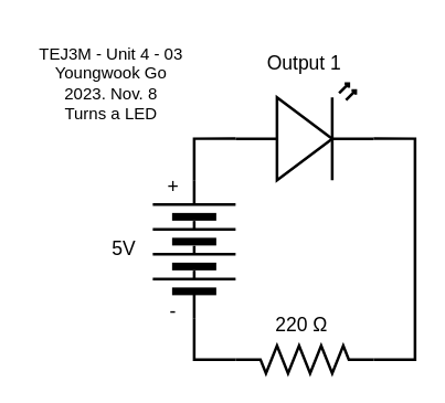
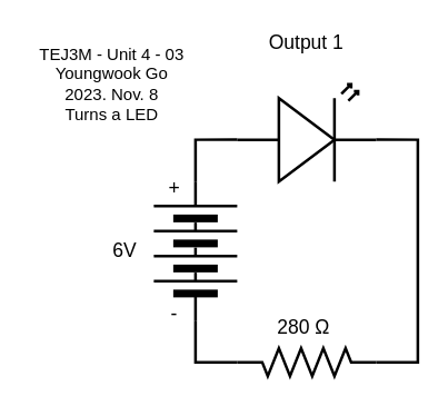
  <mxCell id="0" />
  <mxCell id="1" parent="0" />
  <mxCell id="2" value="" style="pointerEvents=1;verticalLabelPosition=bottom;shadow=0;dashed=0;align=center;html=1;verticalAlign=top;shape=mxgraph.electrical.miscellaneous.batteryStack;rotation=-90;strokeWidth=2;fontSize=14;" vertex="1" parent="1"><mxGeometry x="90" y="150" width="100" height="60" as="geometry" /></mxCell>
  <mxCell id="3" style="edgeStyle=none;rounded=0;html=1;exitX=0;exitY=0.57;exitDx=0;exitDy=0;exitPerimeter=0;entryX=1;entryY=0.5;entryDx=0;entryDy=0;strokeWidth=2;endArrow=none;endFill=0;fontSize=14;" edge="1" parent="1" source="5" target="2"><mxGeometry relative="1" as="geometry"><Array as="points"><mxPoint x="140" y="100" /></Array></mxGeometry></mxCell>
  <mxCell id="4" style="edgeStyle=none;rounded=0;html=1;exitX=1;exitY=0.57;exitDx=0;exitDy=0;exitPerimeter=0;entryX=1;entryY=0.5;entryDx=0;entryDy=0;entryPerimeter=0;strokeWidth=2;endArrow=none;endFill=0;fontSize=14;" edge="1" parent="1" source="5"><mxGeometry relative="1" as="geometry"><mxPoint x="270" y="260" as="targetPoint" /><Array as="points"><mxPoint x="300" y="100" /><mxPoint x="300" y="260" /></Array></mxGeometry></mxCell>
  <mxCell id="5" value="" style="verticalLabelPosition=bottom;shadow=0;dashed=0;align=center;html=1;verticalAlign=top;shape=mxgraph.electrical.opto_electronics.led_2;pointerEvents=1;flipV=0;flipH=0;strokeWidth=2;fontSize=14;" vertex="1" parent="1"><mxGeometry x="170" y="60" width="100" height="70" as="geometry" /></mxCell>
  <mxCell id="6" style="edgeStyle=none;rounded=0;html=1;exitX=0;exitY=0.5;exitDx=0;exitDy=0;exitPerimeter=0;entryX=0;entryY=0.5;entryDx=0;entryDy=0;strokeWidth=2;endArrow=none;endFill=0;fontSize=14;" edge="1" parent="1" target="2"><mxGeometry relative="1" as="geometry"><mxPoint x="170" y="260" as="sourcePoint" /><Array as="points"><mxPoint x="140" y="260" /></Array></mxGeometry></mxCell>
- <mxCell id="7" value="5V" style="text;html=1;strokeColor=none;fillColor=none;align=right;verticalAlign=middle;whiteSpace=wrap;rounded=0;strokeWidth=2;fontSize=14;" vertex="1" parent="1"><mxGeometry x="60" y="130" width="40" height="100" as="geometry" /></mxCell>
+ <mxCell id="7" value="6V" style="text;html=1;strokeColor=none;fillColor=none;align=right;verticalAlign=middle;whiteSpace=wrap;rounded=0;strokeWidth=2;fontSize=14;" vertex="1" parent="1"><mxGeometry x="60" y="130" width="40" height="100" as="geometry" /></mxCell>
  <mxCell id="8" value="+" style="text;html=1;strokeColor=none;fillColor=none;align=center;verticalAlign=middle;whiteSpace=wrap;rounded=0;strokeWidth=2;fontSize=14;" vertex="1" parent="1"><mxGeometry x="110" y="120" width="30" height="30" as="geometry" /></mxCell>
  <mxCell id="9" value="-" style="text;html=1;strokeColor=none;fillColor=none;align=center;verticalAlign=middle;whiteSpace=wrap;rounded=0;strokeWidth=2;fontSize=14;" vertex="1" parent="1"><mxGeometry x="110" y="210" width="30" height="30" as="geometry" /></mxCell>
- <mxCell id="10" value="Output 1" style="text;html=1;strokeColor=none;fillColor=none;align=center;verticalAlign=middle;whiteSpace=wrap;rounded=0;strokeWidth=2;fontSize=14;" vertex="1" parent="1"><mxGeometry x="170" y="30" width="100" height="30" as="geometry" /></mxCell>
- <mxCell id="11" value="&lt;span style=&quot;font-size: 14px;&quot;&gt;220&amp;nbsp;Ω&lt;/span&gt;&amp;nbsp;" style="text;html=1;strokeColor=none;fillColor=none;align=center;verticalAlign=middle;whiteSpace=wrap;rounded=0;strokeWidth=2;fontSize=14;" vertex="1" parent="1"><mxGeometry x="170" y="220" width="100" height="30" as="geometry" /></mxCell>
+ <mxCell id="10" value="Output 1" style="text;html=1;strokeColor=none;fillColor=none;align=center;verticalAlign=middle;whiteSpace=wrap;rounded=0;strokeWidth=2;fontSize=14;" vertex="1" parent="1"><mxGeometry x="170" y="15" width="100" height="30" as="geometry" /></mxCell>
+ <mxCell id="11" value="&lt;span style=&quot;font-size: 14px;&quot;&gt;280&amp;nbsp;Ω&lt;/span&gt;&amp;nbsp;" style="text;html=1;strokeColor=none;fillColor=none;align=center;verticalAlign=middle;whiteSpace=wrap;rounded=0;strokeWidth=2;fontSize=14;" vertex="1" parent="1"><mxGeometry x="170" y="220" width="100" height="30" as="geometry" /></mxCell>
  <mxCell id="12" value="" style="pointerEvents=1;verticalLabelPosition=bottom;shadow=0;dashed=0;align=center;html=1;verticalAlign=top;shape=mxgraph.electrical.resistors.resistor_2;strokeWidth=2;fontSize=14;flipH=1;" vertex="1" parent="1"><mxGeometry x="170" y="250" width="100" height="20" as="geometry" /></mxCell>
  <mxCell id="13" value="&lt;div style=&quot;font-size: 12px;&quot;&gt;TEJ3M - Unit 4 - 03&lt;/div&gt;&lt;div style=&quot;font-size: 12px;&quot;&gt;Youngwook Go&lt;/div&gt;&lt;div style=&quot;font-size: 12px;&quot;&gt;2023. Nov. 8&lt;/div&gt;&lt;div style=&quot;font-size: 12px;&quot;&gt;Turns a LED&lt;/div&gt;" style="text;html=1;strokeColor=none;fillColor=none;align=center;verticalAlign=middle;whiteSpace=wrap;rounded=0;strokeWidth=2;fontSize=12;" vertex="1" parent="1"><mxGeometry x="20" y="20" width="120" height="80" as="geometry" /></mxCell>
